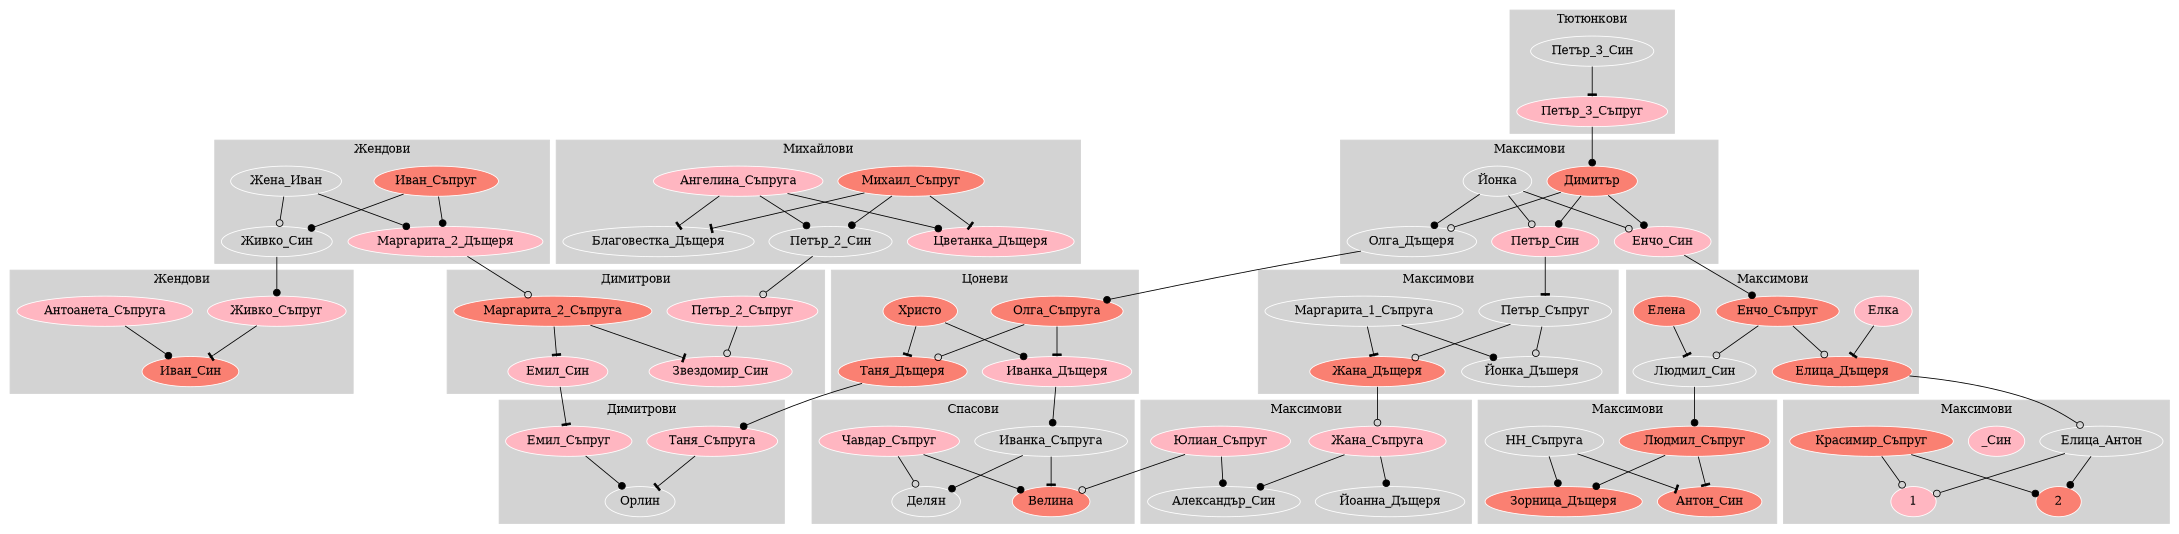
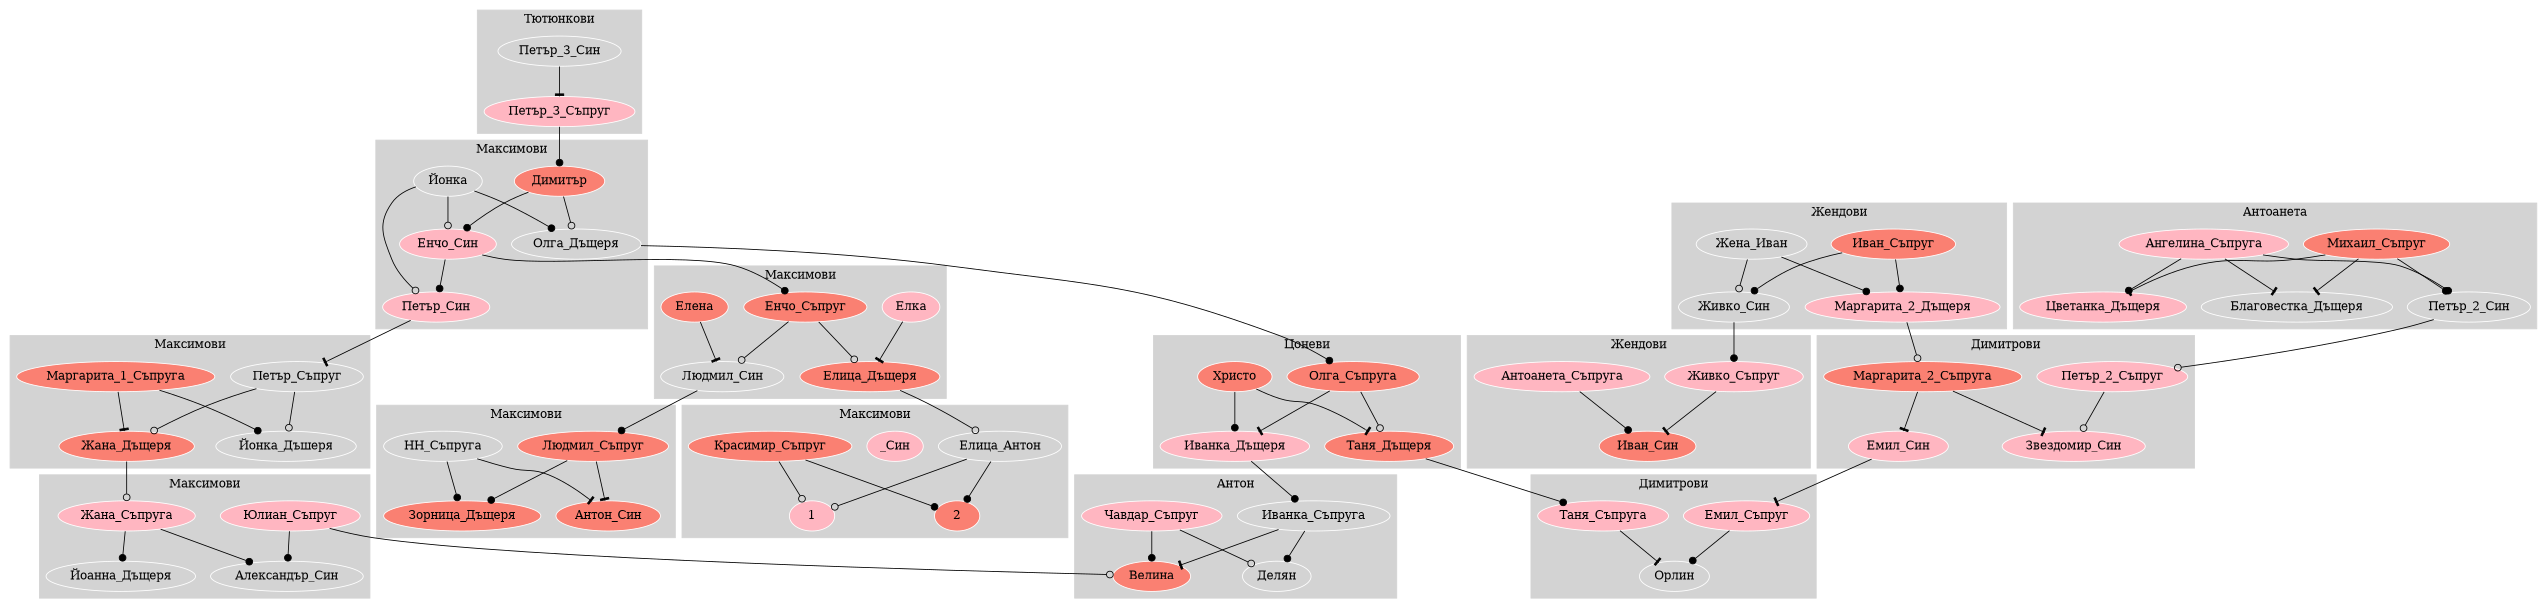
  digraph {
    node [color=white fillcolor=lightpink style=filled]
    edge [arrowhead=dot]
    "Димитър" [fillcolor=salmon]
    "Олга_Дъщеря" [fillcolor=lightgrey]
    "Петър_Син"
    "Енчо_Син"
    "Йонка" [fillcolor=lightgrey]
    "Олга_Съпруга" [fillcolor=salmon]
    "Иванка_Дъщеря"
    "Таня_Дъщеря" [fillcolor=salmon]
    "Христо" [fillcolor=salmon]
    "Иванка_Съпруга" [fillcolor=lightgrey]
    "Делян" [fillcolor=lightgrey]
    "Велина" [fillcolor=salmon]
    "Чавдар_Съпруг"
    "Таня_Съпруга"
    "Орлин" [fillcolor=lightgrey]
    "Емил_Съпруг"
    "Енчо_Съпруг" [fillcolor=salmon]
    "Людмил_Син" [fillcolor=lightgrey]
    "Елица_Дъщеря" [fillcolor=salmon]
    "Елена" [fillcolor=salmon]
    "Елка"
    "Петър_Съпруг" [fillcolor=lightgrey]
    "Жана_Дъщеря" [fillcolor=salmon]
    "Йонка_Дъшеря" [fillcolor=lightgrey]
-   "Маргарита_1_Съпруга" [fillcolor=lightgrey]
+   "Маргарита_1_Съпруга" [fillcolor=salmon]
    "Жана_Съпруга"
    "Йоанна_Дъщеря" [fillcolor=lightgrey]
    "Александър_Син" [fillcolor=lightgrey]
    "Юлиан_Съпруг"
    "Людмил_Съпруг" [fillcolor=salmon]
    "Зорница_Дъщеря" [fillcolor=salmon]
    "Антон_Син" [fillcolor=salmon]
    "НН_Съпруга" [fillcolor=lightgrey]
    n34 [fillcolor=lightgrey label="Елица_Антон"]
    1
    2 [fillcolor=salmon]
    "_Син"
    "Красимир_Съпруг" [fillcolor=salmon]
    "Иван_Съпруг" [fillcolor=salmon]
    "Живко_Син" [fillcolor=lightgrey]
    "Маргарита_2_Дъщеря"
    "Жена_Иван" [fillcolor=lightgrey]
    "Живко_Съпруг"
    "Антоанета_Съпруга"
    "Иван_Син" [fillcolor=salmon]
    "Маргарита_2_Съпруга" [fillcolor=salmon]
    "Петър_2_Съпруг"
    "Звездомир_Син"
    "Емил_Син"
    "Михаил_Съпруг" [fillcolor=salmon]
    "Благовестка_Дъщеря" [fillcolor=lightgrey]
    "Петър_2_Син" [fillcolor=lightgrey]
    "Цветанка_Дъщеря"
    "Ангелина_Съпруга"
    "Петър_3_Син" [fillcolor=lightgrey]
    "Петър_3_Съпруг"
    subgraph cluster_1 {
      color=lightgrey
      label="Максимови"
      style=filled
      "Димитър"
      "Олга_Дъщеря"
      "Петър_Син"
      "Енчо_Син"
      "Йонка"
    }
    subgraph cluster_2 {
      color=lightgrey
      label="Цоневи"
      style=filled
      "Олга_Съпруга"
      "Иванка_Дъщеря"
      "Таня_Дъщеря"
      "Христо"
    }
    subgraph cluster_3 {
      color=lightgrey
-     label="Спасови"
+     label="Антон"
      style=filled
      "Иванка_Съпруга"
      "Делян"
      "Велина"
      "Чавдар_Съпруг"
    }
    subgraph cluster_4 {
      color=lightgrey
      label="Димитрови"
      style=filled
      "Таня_Съпруга"
      "Орлин"
      "Емил_Съпруг"
    }
    subgraph cluster_5 {
      color=lightgrey
      label="Максимови"
      style=filled
      "Енчо_Съпруг"
      "Людмил_Син"
      "Елица_Дъщеря"
      "Елена"
      "Елка"
    }
    subgraph cluster_6 {
      color=lightgrey
      label="Максимови"
      style=filled
      "Петър_Съпруг"
      "Жана_Дъщеря"
      "Йонка_Дъшеря"
      "Маргарита_1_Съпруга"
    }
    subgraph cluster_7 {
      color=lightgrey
      label="Максимови"
      style=filled
      "Жана_Съпруга"
      "Йоанна_Дъщеря"
      "Александър_Син"
      "Юлиан_Съпруг"
    }
    subgraph cluster_8 {
      color=lightgrey
      label="Максимови"
      style=filled
      "Людмил_Съпруг"
      "Зорница_Дъщеря"
      "Антон_Син"
      "НН_Съпруга"
    }
    subgraph cluster_9 {
      color=lightgrey
      label="Максимови"
      style=filled
      n34
      1
      2
      "_Син"
      "Красимир_Съпруг"
    }
    subgraph cluster_10 {
      color=lightgrey
      label="Жендови"
      style=filled
      "Иван_Съпруг"
      "Живко_Син"
      "Маргарита_2_Дъщеря"
      "Жена_Иван"
    }
    subgraph cluster_11 {
      color=lightgrey
      label="Жендови"
      style=filled
      "Живко_Съпруг"
      "Антоанета_Съпруга"
      "Иван_Син"
    }
    subgraph cluster_12 {
      color=lightgrey
      label="Димитрови"
      style=filled
      "Маргарита_2_Съпруга"
      "Петър_2_Съпруг"
      "Звездомир_Син"
      "Емил_Син"
    }
    subgraph cluster_13 {
      color=lightgrey
-     label="Михайлови"
+     label="Антоанета"
      style=filled
      "Михаил_Съпруг"
      "Благовестка_Дъщеря"
      "Петър_2_Син"
      "Цветанка_Дъщеря"
      "Ангелина_Съпруга"
    }
    subgraph cluster_14 {
      color=lightgrey
      label="Тютюнкови"
      style=filled
      "Петър_3_Син"
      "Петър_3_Съпруг"
    }
    "Димитър" -> "Олга_Дъщеря" [arrowhead=odot]
-   "Димитър" -> "Петър_Син"
+   "Енчо_Син" -> "Петър_Син"
    "Димитър" -> "Енчо_Син"
    "Олга_Дъщеря" -> "Олга_Съпруга"
    "Петър_Син" -> "Петър_Съпруг" [arrowhead=tee]
    "Енчо_Син" -> "Енчо_Съпруг"
    "Йонка" -> "Олга_Дъщеря"
    "Йонка" -> "Петър_Син" [arrowhead=odot]
    "Йонка" -> "Енчо_Син" [arrowhead=odot]
    "Олга_Съпруга" -> "Иванка_Дъщеря" [arrowhead=tee]
    "Олга_Съпруга" -> "Таня_Дъщеря" [arrowhead=odot]
    "Иванка_Дъщеря" -> "Иванка_Съпруга"
    "Таня_Дъщеря" -> "Таня_Съпруга"
    "Христо" -> "Иванка_Дъщеря"
    "Христо" -> "Таня_Дъщеря" [arrowhead=tee]
    "Иванка_Съпруга" -> "Делян"
    "Иванка_Съпруга" -> "Велина" [arrowhead=tee]
    "Чавдар_Съпруг" -> "Делян" [arrowhead=odot]
    "Чавдар_Съпруг" -> "Велина"
    "Таня_Съпруга" -> "Орлин" [arrowhead=tee]
    "Емил_Съпруг" -> "Орлин"
    "Енчо_Съпруг" -> "Людмил_Син" [arrowhead=odot]
    "Енчо_Съпруг" -> "Елица_Дъщеря" [arrowhead=odot]
    "Людмил_Син" -> "Людмил_Съпруг"
    "Елица_Дъщеря" -> n34 [arrowhead=odot]
    "Елена" -> "Людмил_Син" [arrowhead=tee]
    "Елка" -> "Елица_Дъщеря" [arrowhead=tee]
    "Петър_Съпруг" -> "Жана_Дъщеря" [arrowhead=odot]
    "Петър_Съпруг" -> "Йонка_Дъшеря" [arrowhead=odot]
    "Жана_Дъщеря" -> "Жана_Съпруга" [arrowhead=odot]
    "Маргарита_1_Съпруга" -> "Жана_Дъщеря" [arrowhead=tee]
    "Маргарита_1_Съпруга" -> "Йонка_Дъшеря"
    "Жана_Съпруга" -> "Йоанна_Дъщеря"
    "Жана_Съпруга" -> "Александър_Син"
    "Юлиан_Съпруг" -> "Велина" [arrowhead=odot]
    "Юлиан_Съпруг" -> "Александър_Син"
    "Людмил_Съпруг" -> "Зорница_Дъщеря"
    "Людмил_Съпруг" -> "Антон_Син" [arrowhead=tee]
    "НН_Съпруга" -> "Зорница_Дъщеря"
    "НН_Съпруга" -> "Антон_Син" [arrowhead=tee]
    n34 -> 1 [arrowhead=odot]
    n34 -> 2
    "Красимир_Съпруг" -> 1 [arrowhead=odot]
    "Красимир_Съпруг" -> 2
    "Иван_Съпруг" -> "Живко_Син"
    "Иван_Съпруг" -> "Маргарита_2_Дъщеря"
    "Живко_Син" -> "Живко_Съпруг"
    "Маргарита_2_Дъщеря" -> "Маргарита_2_Съпруга" [arrowhead=odot]
    "Жена_Иван" -> "Живко_Син" [arrowhead=odot]
    "Жена_Иван" -> "Маргарита_2_Дъщеря"
    "Живко_Съпруг" -> "Иван_Син" [arrowhead=tee]
    "Антоанета_Съпруга" -> "Иван_Син"
    "Маргарита_2_Съпруга" -> "Звездомир_Син" [arrowhead=tee]
    "Маргарита_2_Съпруга" -> "Емил_Син" [arrowhead=tee]
    "Петър_2_Съпруг" -> "Звездомир_Син" [arrowhead=odot]
    "Емил_Син" -> "Емил_Съпруг" [arrowhead=tee]
    "Михаил_Съпруг" -> "Благовестка_Дъщеря" [arrowhead=tee]
    "Михаил_Съпруг" -> "Петър_2_Син"
    "Михаил_Съпруг" -> "Цветанка_Дъщеря" [arrowhead=tee]
    "Петър_2_Син" -> "Петър_2_Съпруг" [arrowhead=odot]
    "Ангелина_Съпруга" -> "Благовестка_Дъщеря" [arrowhead=tee]
    "Ангелина_Съпруга" -> "Петър_2_Син"
    "Ангелина_Съпруга" -> "Цветанка_Дъщеря"
    "Петър_3_Син" -> "Петър_3_Съпруг" [arrowhead=tee]
    "Петър_3_Съпруг" -> "Димитър"
  }
